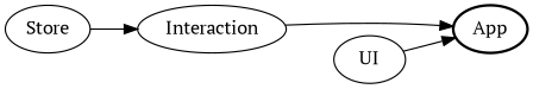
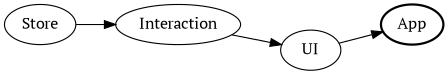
  digraph {
    fontname="PT Serif"
    rankdir=LR
    node [fontname="PT Serif"]
    edge [fontname="PT Serif"]
    n1 [label=Store]
    n2 [label=Interaction]
    n3 [label=App style=bold]
    n4 [label=UI]
    n1 -> n2
-   n2 -> n3
+   n2 -> n4
    n4 -> n3
  }
